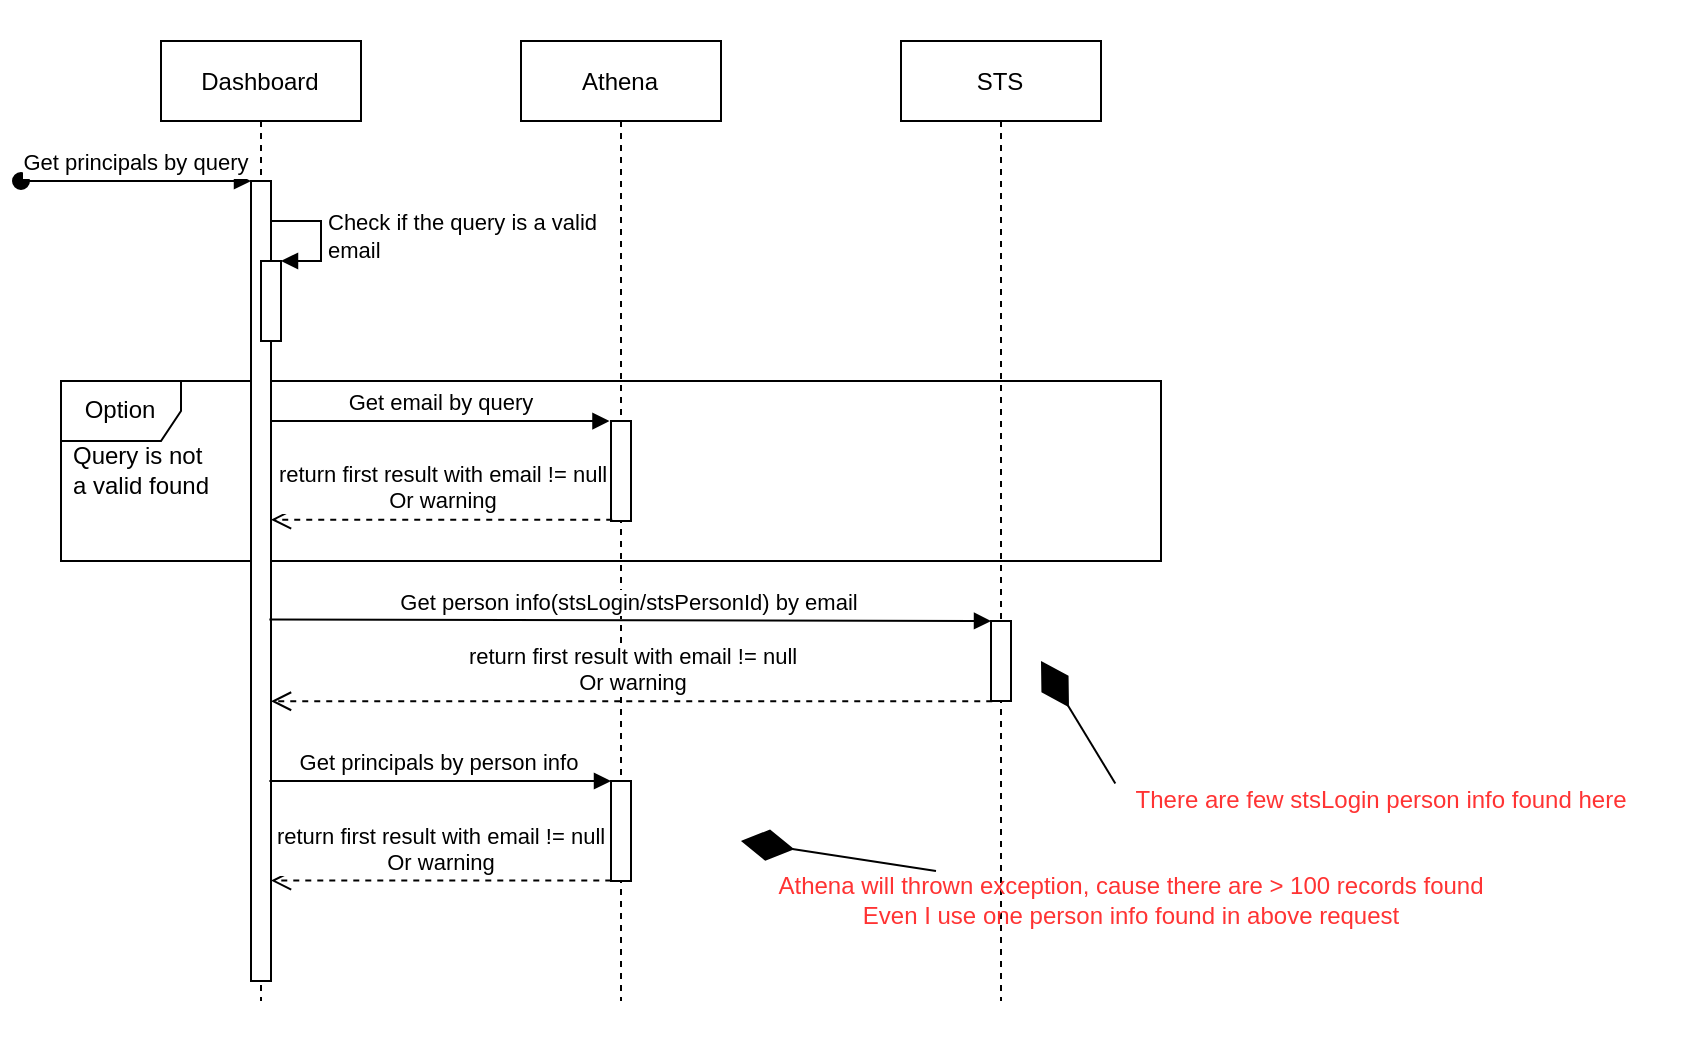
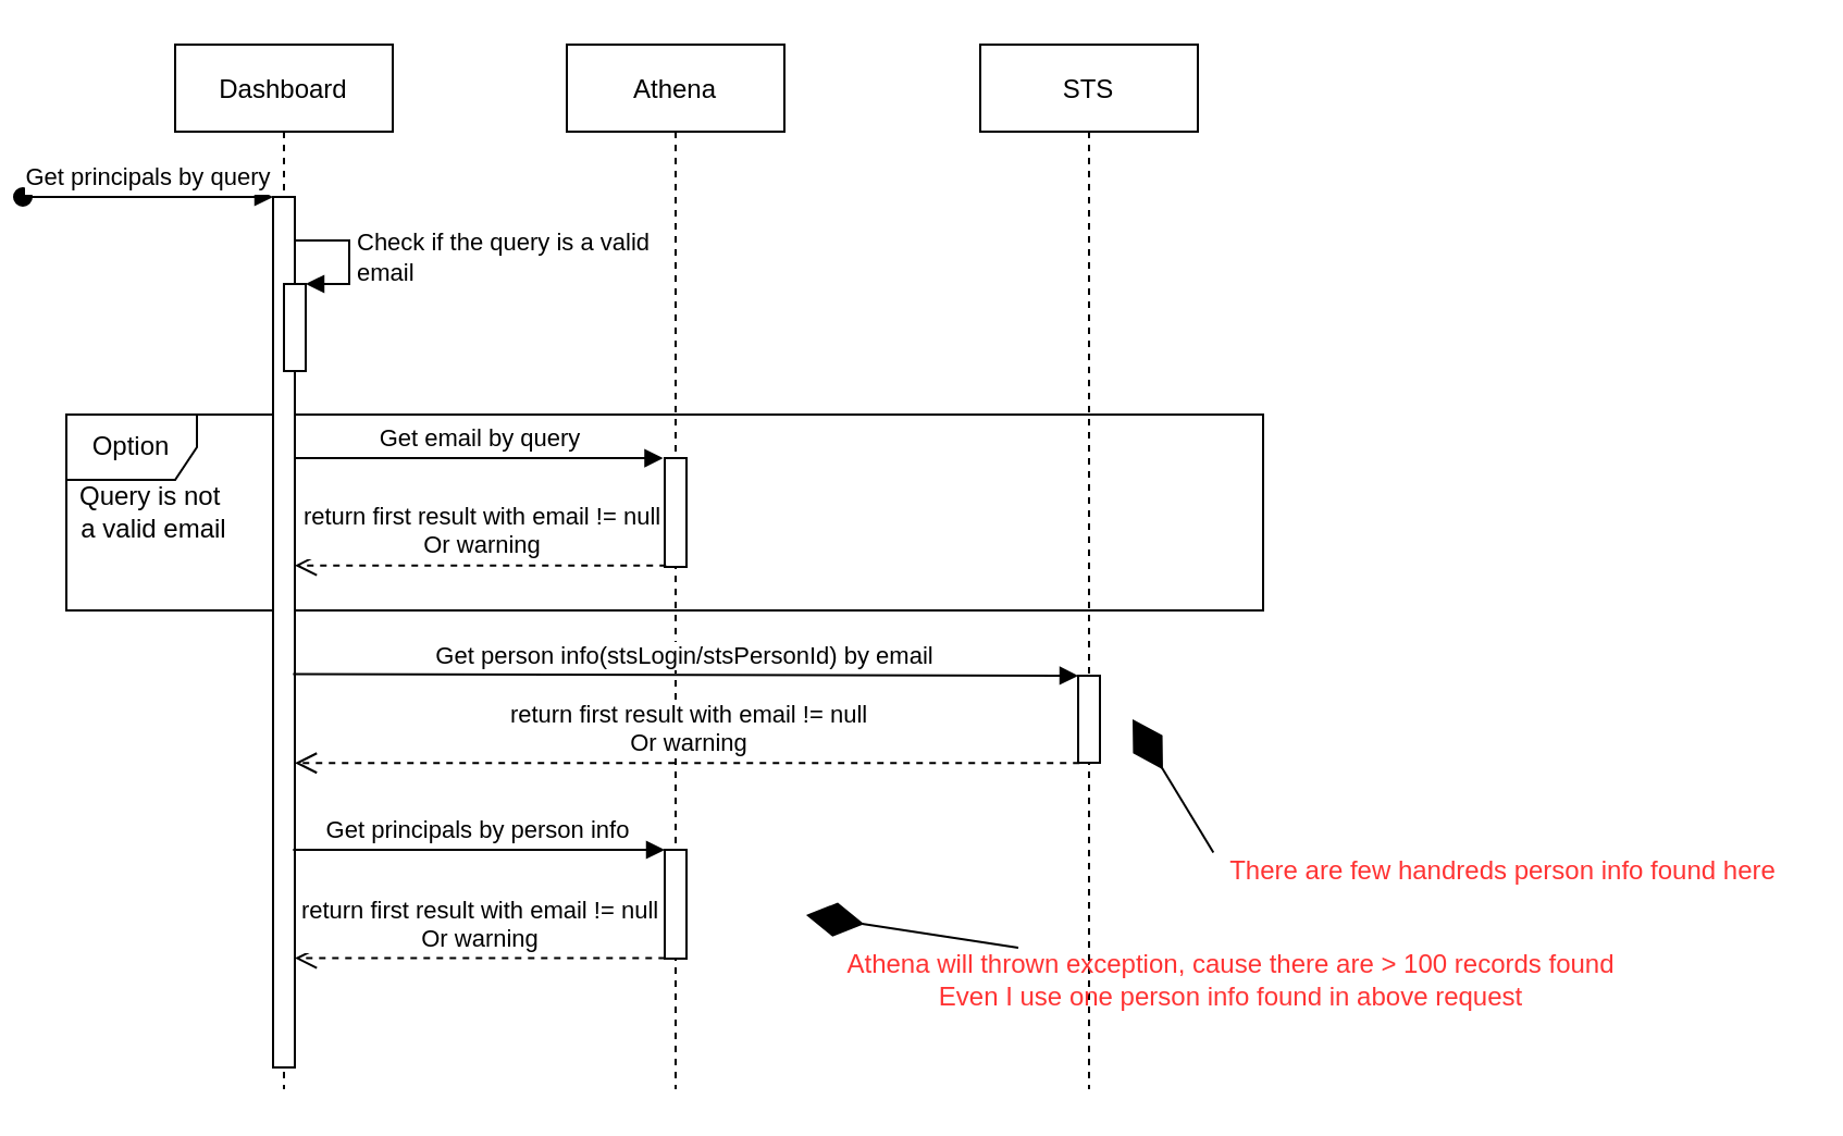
  <mxCell id="0" />
  <mxCell id="1" parent="0" />
  <mxCell id="2" value="Option" style="shape=umlFrame;whiteSpace=wrap;html=1;" parent="1" vertex="1"><mxGeometry x="20" y="190" width="550" height="90" as="geometry" /></mxCell>
  <mxCell id="3" value="Dashboard" style="shape=umlLifeline;perimeter=lifelinePerimeter;container=1;collapsible=0;recursiveResize=0;rounded=0;shadow=0;strokeWidth=1;" parent="1" vertex="1"><mxGeometry x="70" y="20" width="100" height="480" as="geometry" /></mxCell>
  <mxCell id="4" value="" style="points=[];perimeter=orthogonalPerimeter;rounded=0;shadow=0;strokeWidth=1;" parent="3" vertex="1"><mxGeometry x="45" y="70" width="10" height="400" as="geometry" /></mxCell>
  <mxCell id="5" value="Get principals by query" style="verticalAlign=bottom;startArrow=oval;endArrow=block;startSize=8;shadow=0;strokeWidth=1;" parent="3" target="4" edge="1"><mxGeometry relative="1" as="geometry"><mxPoint x="-70" y="70" as="sourcePoint" /></mxGeometry></mxCell>
  <mxCell id="6" value="" style="html=1;points=[];perimeter=orthogonalPerimeter;" parent="3" vertex="1"><mxGeometry x="50" y="110" width="10" height="40" as="geometry" /></mxCell>
  <mxCell id="7" value="Check if the query is a valid &lt;br&gt;email" style="edgeStyle=orthogonalEdgeStyle;html=1;align=left;spacingLeft=2;endArrow=block;rounded=0;entryX=1;entryY=0;" parent="3" target="6" edge="1"><mxGeometry relative="1" as="geometry"><mxPoint x="55" y="90" as="sourcePoint" /><Array as="points"><mxPoint x="80" y="90" /></Array></mxGeometry></mxCell>
  <mxCell id="8" value="Athena" style="shape=umlLifeline;perimeter=lifelinePerimeter;container=1;collapsible=0;recursiveResize=0;rounded=0;shadow=0;strokeWidth=1;" parent="1" vertex="1"><mxGeometry x="250" y="20" width="100" height="480" as="geometry" /></mxCell>
  <mxCell id="9" value="" style="points=[];perimeter=orthogonalPerimeter;rounded=0;shadow=0;strokeWidth=1;" parent="8" vertex="1"><mxGeometry x="45" y="190" width="10" height="50" as="geometry" /></mxCell>
  <mxCell id="10" value="" style="points=[];perimeter=orthogonalPerimeter;rounded=0;shadow=0;strokeWidth=1;" parent="8" vertex="1"><mxGeometry x="45" y="370" width="10" height="50" as="geometry" /></mxCell>
  <mxCell id="11" value="STS" style="shape=umlLifeline;perimeter=lifelinePerimeter;container=1;collapsible=0;recursiveResize=0;rounded=0;shadow=0;strokeWidth=1;" parent="1" vertex="1"><mxGeometry x="440" y="20" width="100" height="480" as="geometry" /></mxCell>
  <mxCell id="12" value="" style="points=[];perimeter=orthogonalPerimeter;rounded=0;shadow=0;strokeWidth=1;" parent="11" vertex="1"><mxGeometry x="45" y="290" width="10" height="40" as="geometry" /></mxCell>
- <mxCell id="13" value="&lt;span style=&quot;&quot;&gt;Query is not&amp;nbsp;&lt;/span&gt;&lt;br style=&quot;padding: 0px; margin: 0px;&quot;&gt;&lt;span style=&quot;&quot;&gt;a valid found&lt;/span&gt;" style="text;html=1;resizable=0;autosize=1;align=center;verticalAlign=middle;points=[];fillColor=none;strokeColor=none;rounded=0;dashed=1;fontStyle=0" parent="1" vertex="1"><mxGeometry x="20" y="220" width="80" height="30" as="geometry" /></mxCell>
+ <mxCell id="13" value="&lt;span style=&quot;&quot;&gt;Query is not&amp;nbsp;&lt;/span&gt;&lt;br style=&quot;padding: 0px; margin: 0px;&quot;&gt;&lt;span style=&quot;&quot;&gt;a valid email&lt;/span&gt;" style="text;html=1;resizable=0;autosize=1;align=center;verticalAlign=middle;points=[];fillColor=none;strokeColor=none;rounded=0;dashed=1;fontStyle=0" parent="1" vertex="1"><mxGeometry x="20" y="220" width="80" height="30" as="geometry" /></mxCell>
  <mxCell id="14" value="Get email by query" style="html=1;verticalAlign=bottom;endArrow=block;entryX=-0.076;entryY=0.001;entryDx=0;entryDy=0;entryPerimeter=0;" parent="1" source="4" target="9" edge="1"><mxGeometry width="80" relative="1" as="geometry"><mxPoint x="126" y="210.28" as="sourcePoint" /><mxPoint x="294.24" y="210.28" as="targetPoint" /></mxGeometry></mxCell>
  <mxCell id="15" value="return first result with email != null&lt;br&gt;Or warning" style="html=1;verticalAlign=bottom;endArrow=open;dashed=1;endSize=8;exitX=0.062;exitY=0.987;exitDx=0;exitDy=0;exitPerimeter=0;" parent="1" source="9" target="4" edge="1"><mxGeometry relative="1" as="geometry"><mxPoint x="270" y="250" as="sourcePoint" /><mxPoint x="125" y="251" as="targetPoint" /></mxGeometry></mxCell>
  <mxCell id="16" value="Get person info(stsLogin/stsPersonId) by email" style="html=1;verticalAlign=bottom;endArrow=block;exitX=0.919;exitY=0.548;exitDx=0;exitDy=0;exitPerimeter=0;" parent="1" source="4" target="12" edge="1"><mxGeometry width="80" relative="1" as="geometry"><mxPoint x="130" y="310" as="sourcePoint" /><mxPoint x="299.24" y="310" as="targetPoint" /></mxGeometry></mxCell>
  <mxCell id="17" value="return first result with email != null&lt;br&gt;Or warning" style="html=1;verticalAlign=bottom;endArrow=open;dashed=1;endSize=8;exitX=0.062;exitY=1.003;exitDx=0;exitDy=0;exitPerimeter=0;" parent="1" source="12" target="4" edge="1"><mxGeometry relative="1" as="geometry"><mxPoint x="470" y="379" as="sourcePoint" /><mxPoint x="170" y="380" as="targetPoint" /></mxGeometry></mxCell>
  <mxCell id="18" value="Get principals by person info" style="html=1;verticalAlign=bottom;endArrow=block;exitX=0.919;exitY=0.75;exitDx=0;exitDy=0;exitPerimeter=0;" parent="1" source="4" target="10" edge="1"><mxGeometry width="80" relative="1" as="geometry"><mxPoint x="130" y="390" as="sourcePoint" /><mxPoint x="299.24" y="390" as="targetPoint" /></mxGeometry></mxCell>
  <mxCell id="19" value="return first result with email != null&lt;br&gt;Or warning" style="html=1;verticalAlign=bottom;endArrow=open;dashed=1;endSize=8;exitX=0.014;exitY=0.996;exitDx=0;exitDy=0;exitPerimeter=0;" parent="1" source="10" target="4" edge="1"><mxGeometry relative="1" as="geometry"><mxPoint x="290.62" y="430" as="sourcePoint" /><mxPoint x="120" y="430" as="targetPoint" /></mxGeometry></mxCell>
- <mxCell id="20" value="There are few stsLogin person info found here" style="text;html=1;resizable=0;autosize=1;align=center;verticalAlign=middle;points=[];fillColor=none;strokeColor=none;rounded=0;dashed=1;fontColor=#FF3333;" parent="1" vertex="1"><mxGeometry x="545" y="390" width="270" height="20" as="geometry" /></mxCell>
+ <mxCell id="20" value="There are few handreds person info found here" style="text;html=1;resizable=0;autosize=1;align=center;verticalAlign=middle;points=[];fillColor=none;strokeColor=none;rounded=0;dashed=1;fontColor=#FF3333;" parent="1" vertex="1"><mxGeometry x="545" y="390" width="270" height="20" as="geometry" /></mxCell>
  <mxCell id="21" value="" style="endArrow=diamondThin;endFill=1;endSize=24;html=1;fontColor=#FF3333;exitX=0.008;exitY=0.062;exitDx=0;exitDy=0;exitPerimeter=0;" parent="1" source="20" edge="1"><mxGeometry width="160" relative="1" as="geometry"><mxPoint x="610" y="330" as="sourcePoint" /><mxPoint x="510" y="330" as="targetPoint" /></mxGeometry></mxCell>
  <mxCell id="22" value="Athena will thrown exception, cause there are &amp;gt; 100 records found&lt;br&gt;Even I use one person info found in above request" style="text;html=1;resizable=0;autosize=1;align=center;verticalAlign=middle;points=[];fillColor=none;strokeColor=none;rounded=0;dashed=1;fontColor=#FF3333;" parent="1" vertex="1"><mxGeometry x="370" y="435" width="370" height="30" as="geometry" /></mxCell>
  <mxCell id="23" value="" style="endArrow=diamondThin;endFill=1;endSize=24;html=1;fontColor=#FF3333;" parent="1" source="22" edge="1"><mxGeometry width="160" relative="1" as="geometry"><mxPoint x="370" y="460" as="sourcePoint" /><mxPoint x="360" y="420" as="targetPoint" /></mxGeometry></mxCell>
